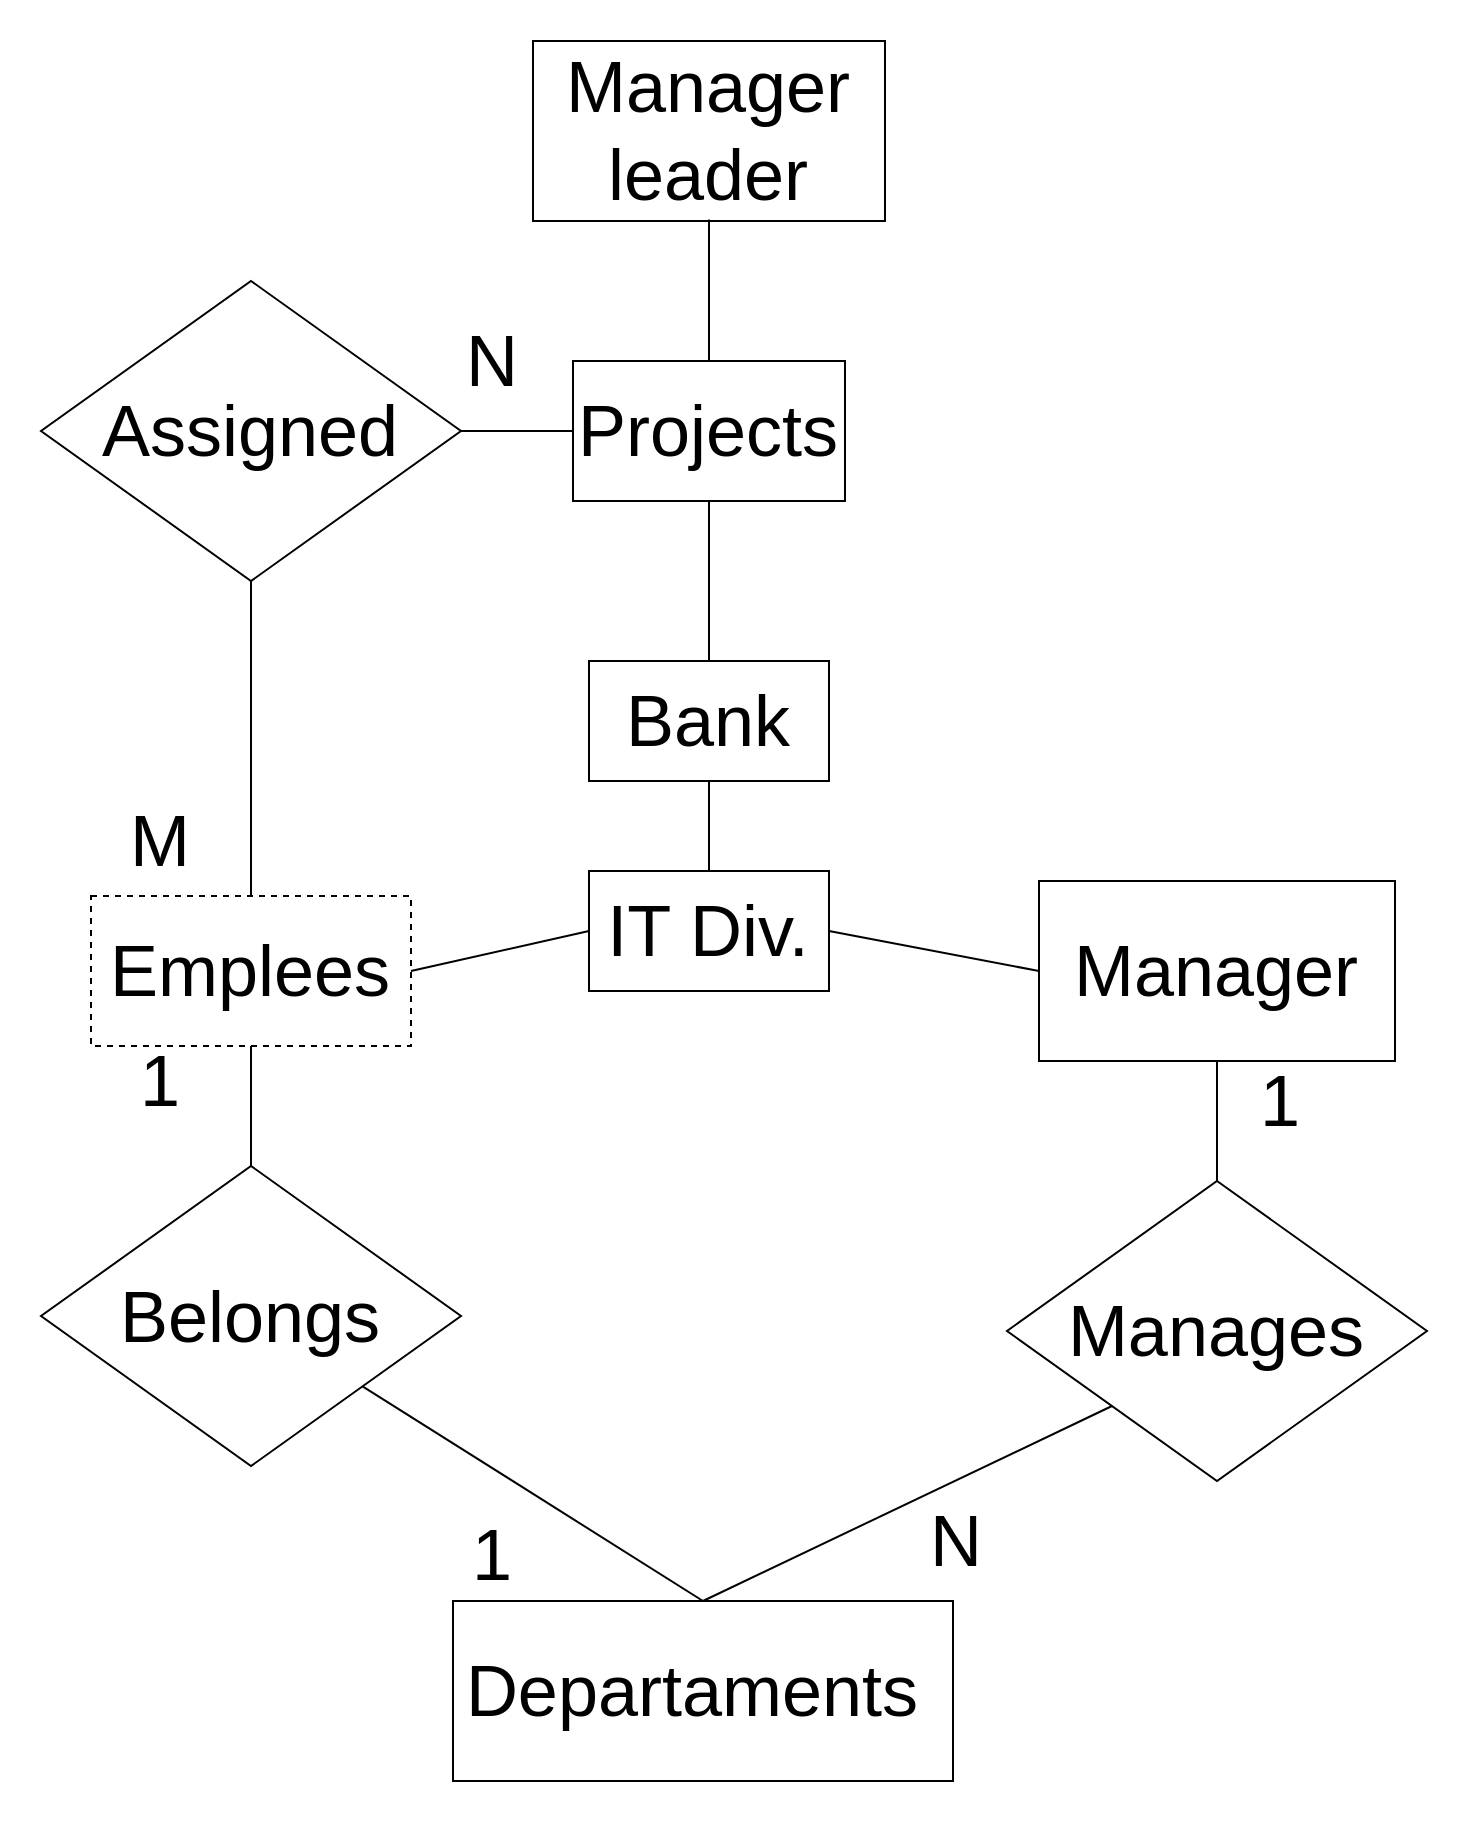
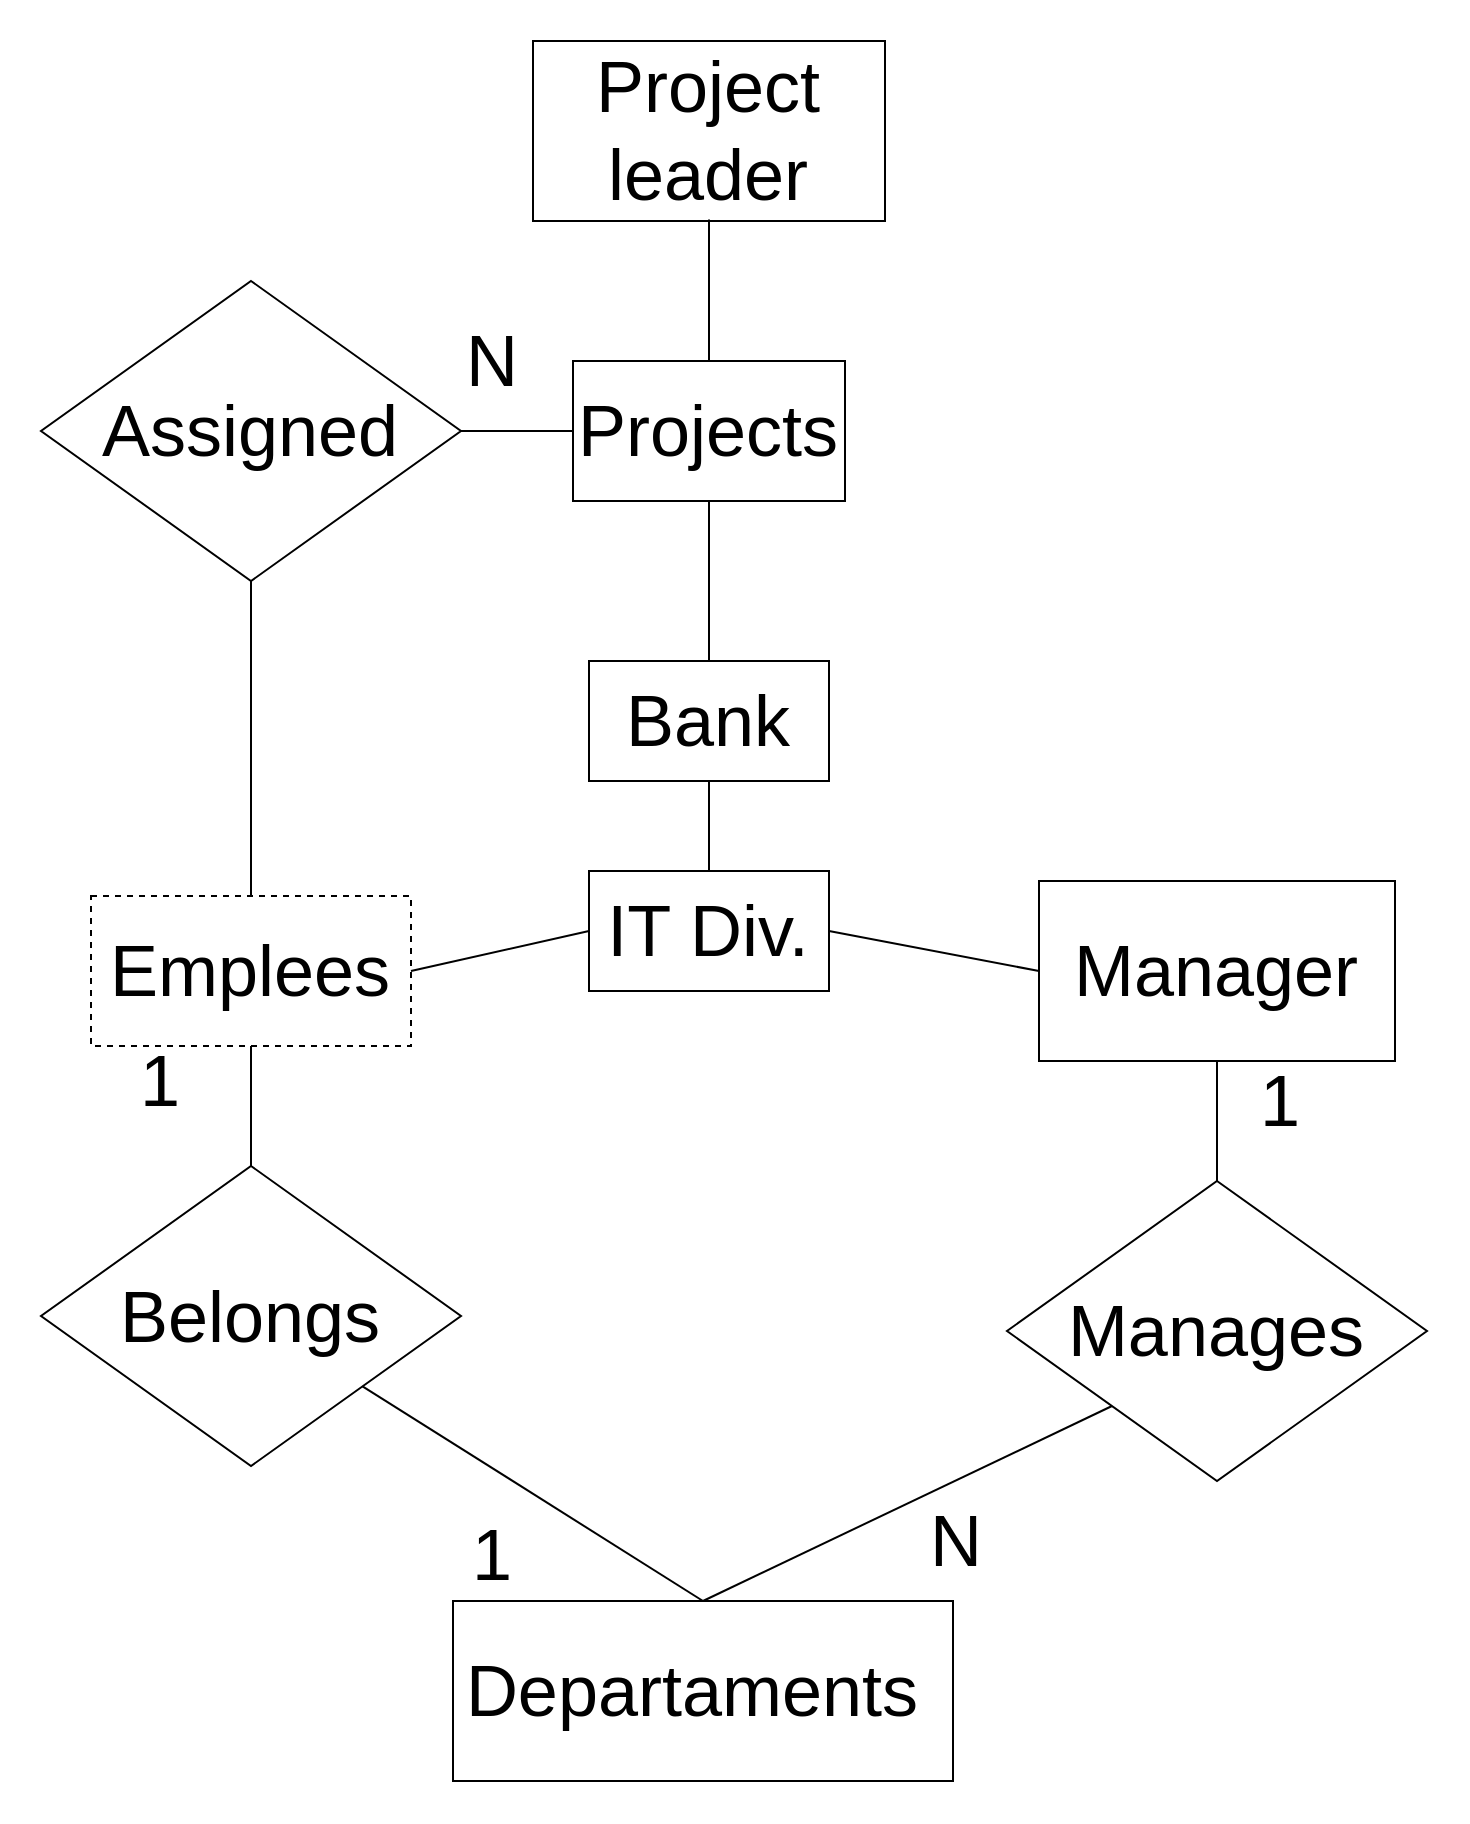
  <mxCell id="0" />
  <mxCell id="1" parent="0" />
  <mxCell id="2" value="&lt;font style=&quot;font-size: 36px&quot;&gt;Bank&lt;/font&gt;" style="rounded=0;whiteSpace=wrap;html=1;" parent="1" vertex="1"><mxGeometry x="294" y="330" width="120" height="60" as="geometry" /></mxCell>
  <mxCell id="3" value="&lt;font style=&quot;font-size: 36px&quot;&gt;IT Div.&lt;/font&gt;" style="rounded=0;whiteSpace=wrap;html=1;" parent="1" vertex="1"><mxGeometry x="294" y="435" width="120" height="60" as="geometry" /></mxCell>
  <mxCell id="4" value="&lt;font style=&quot;font-size: 36px&quot;&gt;Projects&lt;/font&gt;" style="rounded=0;whiteSpace=wrap;html=1;" parent="1" vertex="1"><mxGeometry x="286" y="180" width="136" height="70" as="geometry" /></mxCell>
  <mxCell id="5" value="" style="endArrow=none;html=1;exitX=0.5;exitY=0;exitDx=0;exitDy=0;entryX=0.5;entryY=1;entryDx=0;entryDy=0;" parent="1" source="2" target="4" edge="1"><mxGeometry width="50" height="50" relative="1" as="geometry"><mxPoint x="320" y="310" as="sourcePoint" /><mxPoint x="370" y="260" as="targetPoint" /></mxGeometry></mxCell>
  <mxCell id="6" value="" style="endArrow=none;html=1;entryX=0.5;entryY=1;entryDx=0;entryDy=0;exitX=0.5;exitY=0;exitDx=0;exitDy=0;" parent="1" source="3" target="2" edge="1"><mxGeometry width="50" height="50" relative="1" as="geometry"><mxPoint x="340" y="470" as="sourcePoint" /><mxPoint x="390" y="420" as="targetPoint" /></mxGeometry></mxCell>
  <mxCell id="7" value="&lt;font style=&quot;font-size: 36px&quot;&gt;Manager&lt;/font&gt;" style="rounded=0;whiteSpace=wrap;html=1;" parent="1" vertex="1"><mxGeometry x="519" y="440" width="178" height="90" as="geometry" /></mxCell>
  <mxCell id="8" value="" style="endArrow=none;html=1;exitX=1;exitY=0.5;exitDx=0;exitDy=0;entryX=0;entryY=0.5;entryDx=0;entryDy=0;" parent="1" source="3" target="7" edge="1"><mxGeometry width="50" height="50" relative="1" as="geometry"><mxPoint x="470" y="520" as="sourcePoint" /><mxPoint x="520" y="470" as="targetPoint" /></mxGeometry></mxCell>
  <mxCell id="9" value="" style="endArrow=none;html=1;entryX=0;entryY=1;entryDx=0;entryDy=0;exitX=0.5;exitY=0;exitDx=0;exitDy=0;" parent="1" source="26" target="10" edge="1"><mxGeometry width="50" height="50" relative="1" as="geometry"><mxPoint x="350" y="780" as="sourcePoint" /><mxPoint x="190" y="560" as="targetPoint" /></mxGeometry></mxCell>
  <mxCell id="10" value="&lt;font style=&quot;font-size: 36px&quot;&gt;Manages&lt;/font&gt;" style="rhombus;whiteSpace=wrap;html=1;" parent="1" vertex="1"><mxGeometry x="503" y="590" width="210" height="150" as="geometry" /></mxCell>
  <mxCell id="11" value="" style="endArrow=none;html=1;entryX=0.5;entryY=1;entryDx=0;entryDy=0;exitX=0.5;exitY=0;exitDx=0;exitDy=0;" parent="1" source="10" target="7" edge="1"><mxGeometry width="50" height="50" relative="1" as="geometry"><mxPoint x="584" y="620" as="sourcePoint" /><mxPoint x="634" y="570" as="targetPoint" /></mxGeometry></mxCell>
  <mxCell id="12" value="&lt;font style=&quot;font-size: 36px&quot;&gt;Emplees&lt;/font&gt;" style="rounded=0;whiteSpace=wrap;html=1;dashed=1;" parent="1" vertex="1"><mxGeometry x="45" y="447.5" width="160" height="75" as="geometry" /></mxCell>
- <mxCell id="13" value="&lt;font style=&quot;font-size: 36px&quot;&gt;Manager leader&lt;/font&gt;" style="rounded=0;whiteSpace=wrap;html=1;" parent="1" vertex="1"><mxGeometry x="266" y="20" width="176" height="90" as="geometry" /></mxCell>
+ <mxCell id="13" value="&lt;font style=&quot;font-size: 36px&quot;&gt;Project leader&lt;/font&gt;" style="rounded=0;whiteSpace=wrap;html=1;" parent="1" vertex="1"><mxGeometry x="266" y="20" width="176" height="90" as="geometry" /></mxCell>
  <mxCell id="14" value="" style="endArrow=none;html=1;" parent="1" source="4" edge="1"><mxGeometry width="50" height="50" relative="1" as="geometry"><mxPoint x="354" y="159.289" as="sourcePoint" /><mxPoint x="354" y="109.289" as="targetPoint" /></mxGeometry></mxCell>
  <mxCell id="15" value="" style="endArrow=none;html=1;entryX=0.5;entryY=1;entryDx=0;entryDy=0;exitX=0.5;exitY=0;exitDx=0;exitDy=0;" parent="1" source="16" target="12" edge="1"><mxGeometry width="50" height="50" relative="1" as="geometry"><mxPoint x="180" y="670" as="sourcePoint" /><mxPoint x="350" y="660" as="targetPoint" /></mxGeometry></mxCell>
  <mxCell id="16" value="&lt;font style=&quot;font-size: 36px&quot;&gt;Belongs&lt;/font&gt;" style="rhombus;whiteSpace=wrap;html=1;" parent="1" vertex="1"><mxGeometry x="20" y="582.5" width="210" height="150" as="geometry" /></mxCell>
  <mxCell id="17" value="" style="endArrow=none;html=1;entryX=0.5;entryY=0;entryDx=0;entryDy=0;" parent="1" source="16" target="26" edge="1"><mxGeometry width="50" height="50" relative="1" as="geometry"><mxPoint x="140" y="790" as="sourcePoint" /><mxPoint x="350" y="790" as="targetPoint" /></mxGeometry></mxCell>
  <mxCell id="18" value="" style="endArrow=none;html=1;exitX=1;exitY=0.5;exitDx=0;exitDy=0;entryX=0;entryY=0.5;entryDx=0;entryDy=0;" parent="1" source="12" target="3" edge="1"><mxGeometry width="50" height="50" relative="1" as="geometry"><mxPoint x="230" y="520" as="sourcePoint" /><mxPoint x="280" y="470" as="targetPoint" /></mxGeometry></mxCell>
  <mxCell id="19" value="&lt;font style=&quot;font-size: 36px&quot;&gt;Assigned&lt;/font&gt;" style="rhombus;whiteSpace=wrap;html=1;" parent="1" vertex="1"><mxGeometry x="20" y="140" width="210" height="150" as="geometry" /></mxCell>
  <mxCell id="20" value="&lt;font style=&quot;font-size: 36px&quot;&gt;1&lt;/font&gt;" style="text;html=1;strokeColor=none;fillColor=none;align=center;verticalAlign=middle;whiteSpace=wrap;rounded=0;" parent="1" vertex="1"><mxGeometry x="620" y="540" width="40" height="20" as="geometry" /></mxCell>
  <mxCell id="21" value="&lt;font style=&quot;font-size: 36px&quot;&gt;N&lt;/font&gt;" style="text;html=1;strokeColor=none;fillColor=none;align=center;verticalAlign=middle;whiteSpace=wrap;rounded=0;" parent="1" vertex="1"><mxGeometry x="458" y="760" width="40" height="20" as="geometry" /></mxCell>
  <mxCell id="22" value="&lt;font style=&quot;font-size: 36px&quot;&gt;1&lt;/font&gt;" style="text;html=1;strokeColor=none;fillColor=none;align=center;verticalAlign=middle;whiteSpace=wrap;rounded=0;" parent="1" vertex="1"><mxGeometry x="60" y="530" width="40" height="20" as="geometry" /></mxCell>
  <mxCell id="23" value="&lt;font style=&quot;font-size: 36px&quot;&gt;1&lt;/font&gt;" style="text;html=1;strokeColor=none;fillColor=none;align=center;verticalAlign=middle;whiteSpace=wrap;rounded=0;" parent="1" vertex="1"><mxGeometry x="226" y="766.5" width="40" height="20" as="geometry" /></mxCell>
- <mxCell id="24" value="&lt;font style=&quot;font-size: 36px&quot;&gt;M&lt;/font&gt;" style="text;html=1;strokeColor=none;fillColor=none;align=center;verticalAlign=middle;whiteSpace=wrap;rounded=0;" parent="1" vertex="1"><mxGeometry x="60" y="410" width="40" height="20" as="geometry" /></mxCell>
  <mxCell id="25" value="&lt;font style=&quot;font-size: 36px&quot;&gt;N&lt;/font&gt;" style="text;html=1;strokeColor=none;fillColor=none;align=center;verticalAlign=middle;whiteSpace=wrap;rounded=0;" parent="1" vertex="1"><mxGeometry x="226" y="170" width="40" height="20" as="geometry" /></mxCell>
  <mxCell id="26" value="&lt;span style=&quot;font-size: 36px ; white-space: normal&quot;&gt;Departaments&amp;nbsp;&lt;/span&gt;" style="rounded=0;whiteSpace=wrap;html=1;" parent="1" vertex="1"><mxGeometry x="226" y="800" width="250" height="90" as="geometry" /></mxCell>
  <mxCell id="27" value="" style="endArrow=none;html=1;entryX=0.5;entryY=0;entryDx=0;entryDy=0;" parent="1" source="19" target="12" edge="1"><mxGeometry width="50" height="50" relative="1" as="geometry"><mxPoint x="125" y="340" as="sourcePoint" /><mxPoint x="125" y="360.711" as="targetPoint" /></mxGeometry></mxCell>
  <mxCell id="28" value="" style="endArrow=none;html=1;entryX=0;entryY=0.5;entryDx=0;entryDy=0;" parent="1" source="19" target="4" edge="1"><mxGeometry width="50" height="50" relative="1" as="geometry"><mxPoint x="230" y="265" as="sourcePoint" /><mxPoint x="300.711" y="215" as="targetPoint" /></mxGeometry></mxCell>
